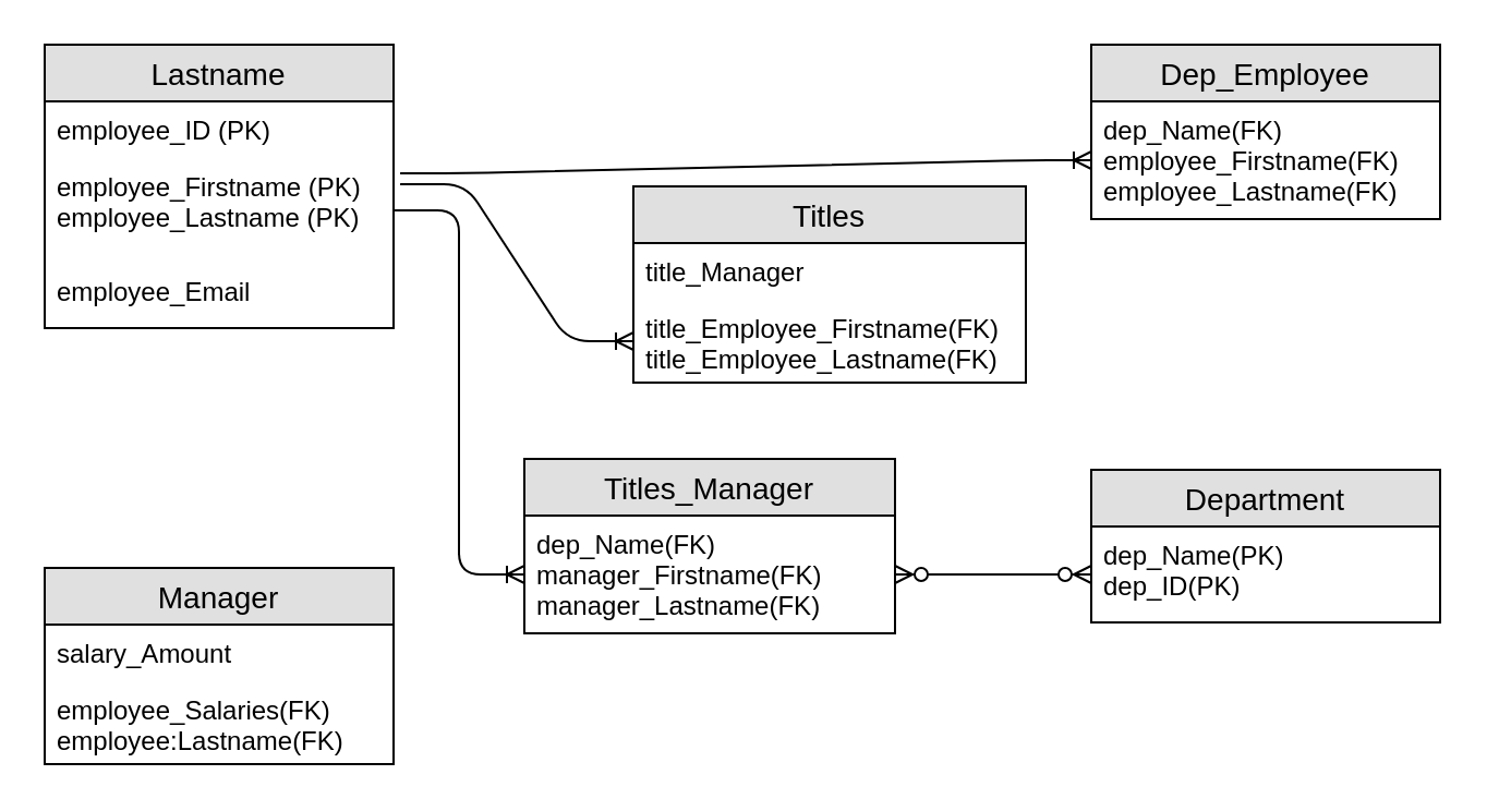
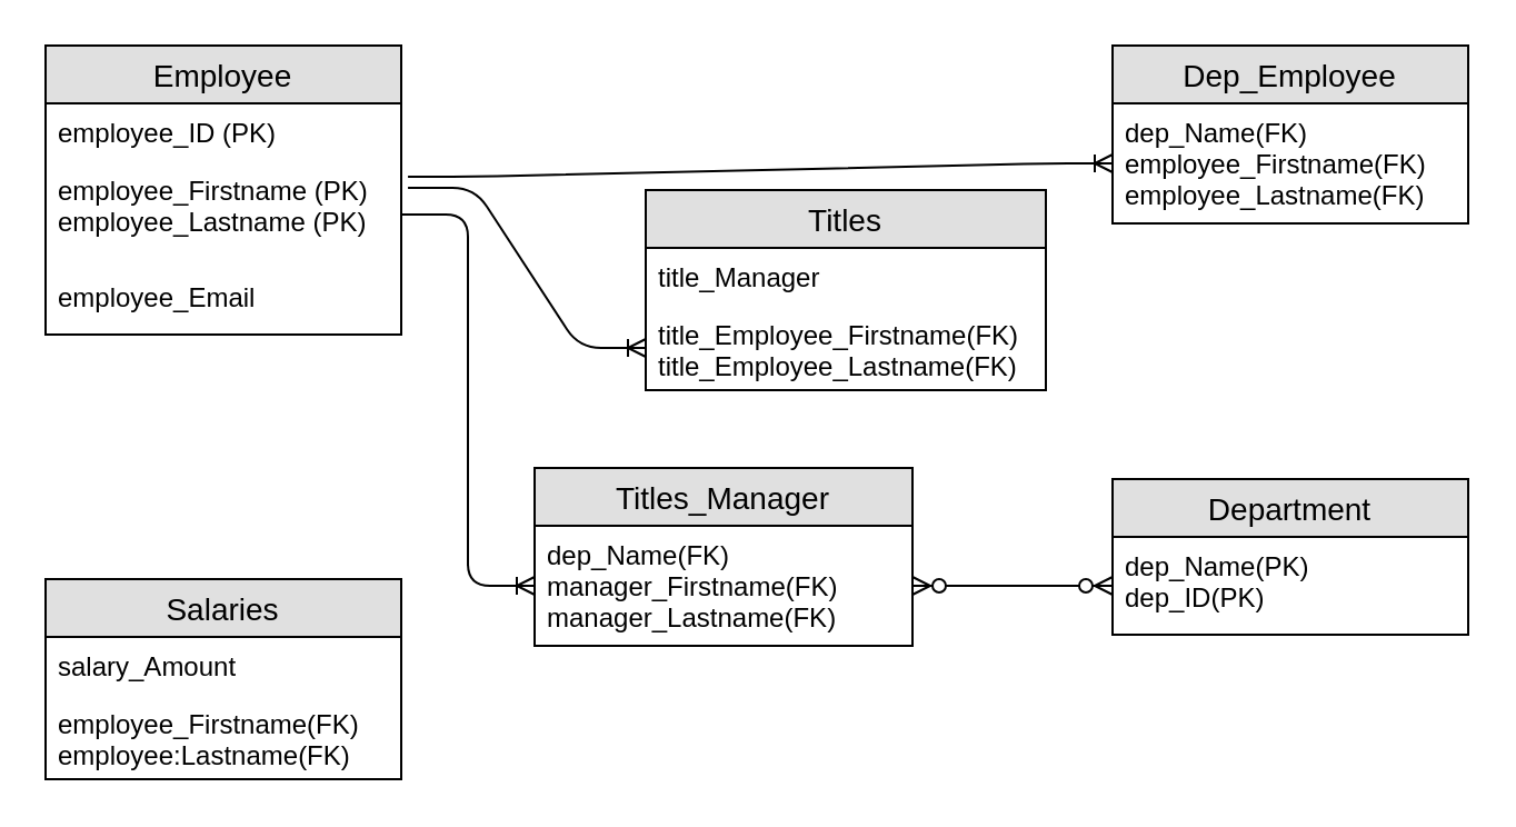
  <mxCell id="0" />
  <mxCell id="1" parent="0" />
- <mxCell id="2" value="Lastname" style="swimlane;fontStyle=0;childLayout=stackLayout;horizontal=1;startSize=26;fillColor=#e0e0e0;horizontalStack=0;resizeParent=1;resizeParentMax=0;resizeLast=0;collapsible=1;marginBottom=0;swimlaneFillColor=#ffffff;align=center;fontSize=14;" vertex="1" parent="1"><mxGeometry width="160" height="130" as="geometry" x="20" y="20" /></mxCell>
+ <mxCell id="2" value="Employee" style="swimlane;fontStyle=0;childLayout=stackLayout;horizontal=1;startSize=26;fillColor=#e0e0e0;horizontalStack=0;resizeParent=1;resizeParentMax=0;resizeLast=0;collapsible=1;marginBottom=0;swimlaneFillColor=#ffffff;align=center;fontSize=14;" vertex="1" parent="1"><mxGeometry width="160" height="130" as="geometry" x="20" y="20" /></mxCell>
  <mxCell id="3" value="employee_ID (PK)" style="text;strokeColor=none;fillColor=none;spacingLeft=4;spacingRight=4;overflow=hidden;rotatable=0;points=[[0,0.5],[1,0.5]];portConstraint=eastwest;fontSize=12;" vertex="1" parent="2"><mxGeometry y="26" width="160" height="26" as="geometry" /></mxCell>
  <mxCell id="4" value="employee_Firstname (PK)&#10;employee_Lastname (PK)" style="text;strokeColor=none;fillColor=none;spacingLeft=4;spacingRight=4;overflow=hidden;rotatable=0;points=[[0,0.5],[1,0.5]];portConstraint=eastwest;fontSize=12;" vertex="1" parent="2"><mxGeometry y="52" width="160" height="48" as="geometry" /></mxCell>
  <mxCell id="5" value="employee_Email" style="text;strokeColor=none;fillColor=none;spacingLeft=4;spacingRight=4;overflow=hidden;rotatable=0;points=[[0,0.5],[1,0.5]];portConstraint=eastwest;fontSize=12;" vertex="1" parent="2"><mxGeometry y="100" width="160" height="30" as="geometry" /></mxCell>
  <mxCell id="6" value="Department" style="swimlane;fontStyle=0;childLayout=stackLayout;horizontal=1;startSize=26;fillColor=#e0e0e0;horizontalStack=0;resizeParent=1;resizeParentMax=0;resizeLast=0;collapsible=1;marginBottom=0;swimlaneFillColor=#ffffff;align=center;fontSize=14;" vertex="1" parent="1"><mxGeometry x="500" y="215" width="160" height="70" as="geometry" /></mxCell>
  <mxCell id="7" value="dep_Name(PK)&#10;dep_ID(PK)" style="text;strokeColor=none;fillColor=none;spacingLeft=4;spacingRight=4;overflow=hidden;rotatable=0;points=[[0,0.5],[1,0.5]];portConstraint=eastwest;fontSize=12;" vertex="1" parent="6"><mxGeometry y="26" width="160" height="44" as="geometry" /></mxCell>
  <mxCell id="8" value="Titles_Manager" style="swimlane;fontStyle=0;childLayout=stackLayout;horizontal=1;startSize=26;fillColor=#e0e0e0;horizontalStack=0;resizeParent=1;resizeParentMax=0;resizeLast=0;collapsible=1;marginBottom=0;swimlaneFillColor=#ffffff;align=center;fontSize=14;" vertex="1" parent="1"><mxGeometry x="240" y="210" width="170" height="80" as="geometry" /></mxCell>
  <mxCell id="9" value="dep_Name(FK)&#10;manager_Firstname(FK)&#10;manager_Lastname(FK)" style="text;strokeColor=none;fillColor=none;spacingLeft=4;spacingRight=4;overflow=hidden;rotatable=0;points=[[0,0.5],[1,0.5]];portConstraint=eastwest;fontSize=12;" vertex="1" parent="8"><mxGeometry y="26" width="170" height="54" as="geometry" /></mxCell>
  <mxCell id="10" value="Dep_Employee" style="swimlane;fontStyle=0;childLayout=stackLayout;horizontal=1;startSize=26;fillColor=#e0e0e0;horizontalStack=0;resizeParent=1;resizeParentMax=0;resizeLast=0;collapsible=1;marginBottom=0;swimlaneFillColor=#ffffff;align=center;fontSize=14;" vertex="1" parent="1"><mxGeometry x="500" width="160" height="80" as="geometry" y="20" /></mxCell>
  <mxCell id="11" value="dep_Name(FK)&#10;employee_Firstname(FK)&#10;employee_Lastname(FK)" style="text;strokeColor=none;fillColor=none;spacingLeft=4;spacingRight=4;overflow=hidden;rotatable=0;points=[[0,0.5],[1,0.5]];portConstraint=eastwest;fontSize=12;" vertex="1" parent="10"><mxGeometry y="26" width="160" height="54" as="geometry" /></mxCell>
- <mxCell id="12" value="Manager" style="swimlane;fontStyle=0;childLayout=stackLayout;horizontal=1;startSize=26;fillColor=#e0e0e0;horizontalStack=0;resizeParent=1;resizeParentMax=0;resizeLast=0;collapsible=1;marginBottom=0;swimlaneFillColor=#ffffff;align=center;fontSize=14;" vertex="1" parent="1"><mxGeometry y="260" width="160" height="90" as="geometry" x="20" /></mxCell>
+ <mxCell id="12" value="Salaries" style="swimlane;fontStyle=0;childLayout=stackLayout;horizontal=1;startSize=26;fillColor=#e0e0e0;horizontalStack=0;resizeParent=1;resizeParentMax=0;resizeLast=0;collapsible=1;marginBottom=0;swimlaneFillColor=#ffffff;align=center;fontSize=14;" vertex="1" parent="1"><mxGeometry y="260" width="160" height="90" as="geometry" x="20" /></mxCell>
  <mxCell id="13" value="salary_Amount" style="text;strokeColor=none;fillColor=none;spacingLeft=4;spacingRight=4;overflow=hidden;rotatable=0;points=[[0,0.5],[1,0.5]];portConstraint=eastwest;fontSize=12;" vertex="1" parent="12"><mxGeometry y="26" width="160" height="26" as="geometry" /></mxCell>
- <mxCell id="14" value="employee_Salaries(FK)&#10;employee:Lastname(FK)" style="text;strokeColor=none;fillColor=none;spacingLeft=4;spacingRight=4;overflow=hidden;rotatable=0;points=[[0,0.5],[1,0.5]];portConstraint=eastwest;fontSize=12;" vertex="1" parent="12"><mxGeometry y="52" width="160" height="38" as="geometry" /></mxCell>
+ <mxCell id="14" value="employee_Firstname(FK)&#10;employee:Lastname(FK)" style="text;strokeColor=none;fillColor=none;spacingLeft=4;spacingRight=4;overflow=hidden;rotatable=0;points=[[0,0.5],[1,0.5]];portConstraint=eastwest;fontSize=12;" vertex="1" parent="12"><mxGeometry y="52" width="160" height="38" as="geometry" /></mxCell>
  <mxCell id="15" value="Titles" style="swimlane;fontStyle=0;childLayout=stackLayout;horizontal=1;startSize=26;fillColor=#e0e0e0;horizontalStack=0;resizeParent=1;resizeParentMax=0;resizeLast=0;collapsible=1;marginBottom=0;swimlaneFillColor=#ffffff;align=center;fontSize=14;" vertex="1" parent="1"><mxGeometry x="290" y="85" width="180" height="90" as="geometry" /></mxCell>
  <mxCell id="16" value="title_Manager" style="text;strokeColor=none;fillColor=none;spacingLeft=4;spacingRight=4;overflow=hidden;rotatable=0;points=[[0,0.5],[1,0.5]];portConstraint=eastwest;fontSize=12;" vertex="1" parent="15"><mxGeometry y="26" width="180" height="26" as="geometry" /></mxCell>
  <mxCell id="17" value="title_Employee_Firstname(FK)&#10;title_Employee_Lastname(FK)" style="text;strokeColor=none;fillColor=none;spacingLeft=4;spacingRight=4;overflow=hidden;rotatable=0;points=[[0,0.5],[1,0.5]];portConstraint=eastwest;fontSize=12;" vertex="1" parent="15"><mxGeometry y="52" width="180" height="38" as="geometry" /></mxCell>
  <mxCell id="18" value="" style="edgeStyle=entityRelationEdgeStyle;fontSize=12;html=1;endArrow=ERzeroToMany;endFill=1;startArrow=ERzeroToMany;exitX=1;exitY=0.5;exitDx=0;exitDy=0;entryX=0;entryY=0.5;entryDx=0;entryDy=0;" edge="1" parent="1" source="9" target="7"><mxGeometry width="100" height="100" relative="1" as="geometry"><mxPoint x="580" y="200" as="sourcePoint" /><mxPoint x="710" y="180" as="targetPoint" /></mxGeometry></mxCell>
  <mxCell id="19" value="" style="edgeStyle=entityRelationEdgeStyle;fontSize=12;html=1;endArrow=ERoneToMany;exitX=1;exitY=0.5;exitDx=0;exitDy=0;entryX=0;entryY=0.5;entryDx=0;entryDy=0;" edge="1" parent="1" source="4" target="9"><mxGeometry width="100" height="100" relative="1" as="geometry"><mxPoint x="250" y="260" as="sourcePoint" /><mxPoint x="350" y="160" as="targetPoint" /></mxGeometry></mxCell>
  <mxCell id="20" value="" style="edgeStyle=entityRelationEdgeStyle;fontSize=12;html=1;endArrow=ERoneToMany;exitX=1.019;exitY=0.25;exitDx=0;exitDy=0;exitPerimeter=0;entryX=0;entryY=0.5;entryDx=0;entryDy=0;" edge="1" parent="1" source="4" target="17"><mxGeometry width="100" height="100" relative="1" as="geometry"><mxPoint x="310" y="510" as="sourcePoint" /><mxPoint x="410" y="410" as="targetPoint" /></mxGeometry></mxCell>
  <mxCell id="21" value="" style="edgeStyle=entityRelationEdgeStyle;fontSize=12;html=1;endArrow=ERoneToMany;exitX=1.019;exitY=0.146;exitDx=0;exitDy=0;exitPerimeter=0;entryX=0;entryY=0.5;entryDx=0;entryDy=0;" edge="1" parent="1" source="4" target="11"><mxGeometry width="100" height="100" relative="1" as="geometry"><mxPoint x="360" y="580" as="sourcePoint" /><mxPoint x="460" y="480" as="targetPoint" /></mxGeometry></mxCell>
